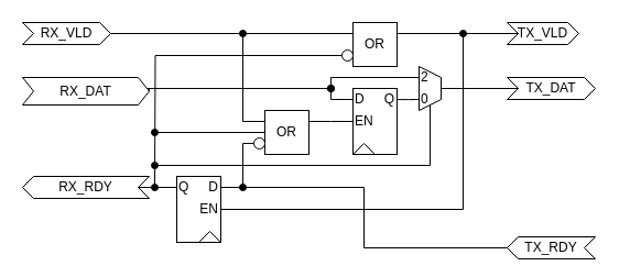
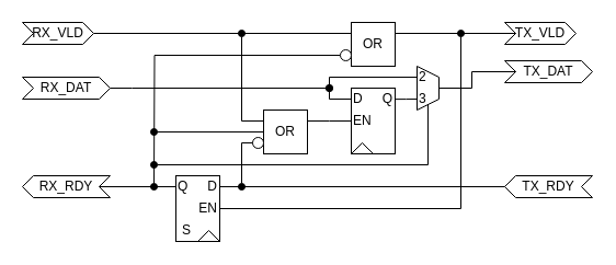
  <mxCell id="0" />
  <mxCell id="1" parent="0" />
  <mxCell id="2" style="edgeStyle=orthogonalEdgeStyle;rounded=0;orthogonalLoop=1;jettySize=auto;html=1;exitX=1;exitY=0.5;exitDx=0;exitDy=0;endArrow=none;endFill=0;entryX=0;entryY=0.25;entryDx=0;entryDy=0;" parent="1" source="3" target="23" edge="1"><mxGeometry relative="1" as="geometry"><mxPoint x="260" y="30" as="targetPoint" /></mxGeometry></mxCell>
- <mxCell id="3" value="RX_VLD" style="shape=step;perimeter=stepPerimeter;whiteSpace=wrap;html=1;fixedSize=1;size=10;" parent="1" vertex="1"><mxGeometry x="20" y="20" width="80" height="20" as="geometry" /></mxCell>
+ <mxCell id="3" value="RX_VLD" style="shape=step;perimeter=stepPerimeter;whiteSpace=wrap;html=1;fixedSize=1;size=10;" parent="1" vertex="1"><mxGeometry x="20" y="20" width="65" height="20" as="geometry" /></mxCell>
  <mxCell id="4" value="TX_VLD" style="shape=step;perimeter=stepPerimeter;whiteSpace=wrap;html=1;fixedSize=1;size=10;" parent="1" vertex="1"><mxGeometry x="460" y="20" width="65" height="20" as="geometry" /></mxCell>
  <mxCell id="5" style="edgeStyle=orthogonalEdgeStyle;rounded=0;orthogonalLoop=1;jettySize=auto;html=1;exitX=1;exitY=0.25;exitDx=0;exitDy=0;endArrow=none;endFill=0;" parent="1" source="23" target="4" edge="1"><mxGeometry relative="1" as="geometry"><mxPoint x="440" y="30" as="sourcePoint" /></mxGeometry></mxCell>
  <mxCell id="6" value="" style="group" parent="1" vertex="1" connectable="0"><mxGeometry x="320" y="80" width="40" height="60" as="geometry" /></mxCell>
  <mxCell id="7" value="" style="rounded=0;whiteSpace=wrap;html=1;" parent="6" vertex="1"><mxGeometry width="40" height="60" as="geometry" /></mxCell>
  <mxCell id="8" value="D" style="text;html=1;strokeColor=none;fillColor=none;align=left;verticalAlign=middle;whiteSpace=wrap;rounded=0;" parent="6" vertex="1"><mxGeometry width="20" height="20" as="geometry" /></mxCell>
  <mxCell id="9" value="Q" style="text;html=1;strokeColor=none;fillColor=none;align=right;verticalAlign=middle;whiteSpace=wrap;rounded=0;" parent="6" vertex="1"><mxGeometry x="20" width="20" height="20" as="geometry" /></mxCell>
  <mxCell id="10" value="" style="endArrow=none;html=1;rounded=0;" parent="6" edge="1"><mxGeometry width="50" height="50" relative="1" as="geometry"><mxPoint y="60" as="sourcePoint" /><mxPoint x="20" y="60" as="targetPoint" /><Array as="points"><mxPoint x="10" y="50" /></Array></mxGeometry></mxCell>
  <mxCell id="11" value="EN" style="text;html=1;strokeColor=none;fillColor=none;align=left;verticalAlign=middle;whiteSpace=wrap;rounded=0;" parent="6" vertex="1"><mxGeometry y="20" width="20" height="20" as="geometry" /></mxCell>
  <mxCell id="12" style="edgeStyle=orthogonalEdgeStyle;rounded=0;orthogonalLoop=1;jettySize=auto;html=1;exitX=1;exitY=0.5;exitDx=0;exitDy=0;endArrow=none;endFill=0;" parent="1" source="13" edge="1"><mxGeometry relative="1" as="geometry"><mxPoint x="300" y="80" as="targetPoint" /><Array as="points"><mxPoint x="120" y="80" /><mxPoint x="120" y="80" /></Array></mxGeometry></mxCell>
- <mxCell id="13" value="RX_DAT" style="shape=step;perimeter=stepPerimeter;whiteSpace=wrap;html=1;fixedSize=1;size=10;" parent="1" vertex="1"><mxGeometry x="20" y="70" width="115" height="25" as="geometry" /></mxCell>
+ <mxCell id="13" value="RX_DAT" style="shape=step;perimeter=stepPerimeter;whiteSpace=wrap;html=1;fixedSize=1;size=10;" parent="1" vertex="1"><mxGeometry x="20" y="70" width="80" height="20" as="geometry" /></mxCell>
  <mxCell id="14" style="edgeStyle=orthogonalEdgeStyle;rounded=0;orthogonalLoop=1;jettySize=auto;html=1;exitX=1;exitY=0.5;exitDx=0;exitDy=0;entryX=0;entryY=0.5;entryDx=0;entryDy=0;endArrow=none;endFill=0;" parent="1" source="15" target="27" edge="1"><mxGeometry relative="1" as="geometry"><mxPoint x="180" y="170" as="targetPoint" /></mxGeometry></mxCell>
- <mxCell id="15" value="RX_RDY" style="shape=step;perimeter=stepPerimeter;whiteSpace=wrap;html=1;fixedSize=1;size=10;flipH=1;" parent="1" vertex="1"><mxGeometry x="20" y="160" width="115" height="20" as="geometry" /></mxCell>
- <mxCell id="16" value="TX_DAT" style="shape=step;perimeter=stepPerimeter;whiteSpace=wrap;html=1;fixedSize=1;size=10;" parent="1" vertex="1"><mxGeometry x="460" y="70" width="80" height="20" as="geometry" /></mxCell>
+ <mxCell id="15" value="RX_RDY" style="shape=step;perimeter=stepPerimeter;whiteSpace=wrap;html=1;fixedSize=1;size=10;flipH=1;" parent="1" vertex="1"><mxGeometry x="20" y="160" width="80" height="20" as="geometry" /></mxCell>
+ <mxCell id="16" value="TX_DAT" style="shape=step;perimeter=stepPerimeter;whiteSpace=wrap;html=1;fixedSize=1;size=10;" parent="1" vertex="1"><mxGeometry x="460" y="55" width="80" height="20" as="geometry" /></mxCell>
  <mxCell id="17" style="edgeStyle=orthogonalEdgeStyle;rounded=0;orthogonalLoop=1;jettySize=auto;html=1;endArrow=none;endFill=0;exitX=0.5;exitY=0;exitDx=0;exitDy=0;" parent="1" source="33" target="16" edge="1"><mxGeometry relative="1" as="geometry"><mxPoint x="409.36" y="76.39" as="sourcePoint" /></mxGeometry></mxCell>
- <mxCell id="18" value="TX_RDY" style="shape=step;perimeter=stepPerimeter;whiteSpace=wrap;html=1;fixedSize=1;size=10;flipH=1;" parent="1" vertex="1"><mxGeometry x="460" y="215" width="80" height="20" as="geometry" /></mxCell>
+ <mxCell id="18" value="TX_RDY" style="shape=step;perimeter=stepPerimeter;whiteSpace=wrap;html=1;fixedSize=1;size=10;flipH=1;" parent="1" vertex="1"><mxGeometry x="460" y="160" width="80" height="20" as="geometry" /></mxCell>
  <mxCell id="19" style="edgeStyle=orthogonalEdgeStyle;rounded=0;orthogonalLoop=1;jettySize=auto;html=1;endArrow=none;endFill=0;exitX=1;exitY=0.5;exitDx=0;exitDy=0;entryX=0;entryY=0.5;entryDx=0;entryDy=0;" parent="1" source="28" target="18" edge="1"><mxGeometry relative="1" as="geometry"><mxPoint x="330" y="170" as="targetPoint" /><mxPoint x="220" y="170" as="sourcePoint" /><Array as="points" /></mxGeometry></mxCell>
  <mxCell id="20" style="edgeStyle=orthogonalEdgeStyle;rounded=0;orthogonalLoop=1;jettySize=auto;html=1;endArrow=oval;endFill=1;exitX=0;exitY=0.5;exitDx=0;exitDy=0;startArrow=none;startFill=0;" parent="1" source="24" edge="1"><mxGeometry relative="1" as="geometry"><mxPoint x="140" y="170" as="targetPoint" /><mxPoint x="240" y="30" as="sourcePoint" /></mxGeometry></mxCell>
  <mxCell id="21" style="edgeStyle=orthogonalEdgeStyle;rounded=0;orthogonalLoop=1;jettySize=auto;html=1;endArrow=oval;endFill=1;startArrow=none;startFill=0;exitX=0;exitY=0.5;exitDx=0;exitDy=0;" parent="1" source="41" edge="1"><mxGeometry relative="1" as="geometry"><mxPoint x="140" y="120" as="targetPoint" /><mxPoint x="211" y="110" as="sourcePoint" /></mxGeometry></mxCell>
  <mxCell id="22" value="" style="group" parent="1" vertex="1" connectable="0"><mxGeometry x="310" y="20" width="50" height="40" as="geometry" /></mxCell>
  <mxCell id="23" value="OR" style="whiteSpace=wrap;html=1;aspect=fixed;" parent="22" vertex="1"><mxGeometry x="10" width="40" height="40" as="geometry" /></mxCell>
  <mxCell id="24" value="" style="ellipse;whiteSpace=wrap;html=1;" parent="22" vertex="1"><mxGeometry y="25" width="10" height="10" as="geometry" /></mxCell>
  <mxCell id="25" value="" style="group" parent="1" vertex="1" connectable="0"><mxGeometry x="160" y="160" width="40" height="60" as="geometry" /></mxCell>
  <mxCell id="26" value="" style="rounded=0;whiteSpace=wrap;html=1;" parent="25" vertex="1"><mxGeometry width="40" height="60" as="geometry" /></mxCell>
  <mxCell id="27" value="Q" style="text;html=1;strokeColor=none;fillColor=none;align=left;verticalAlign=middle;whiteSpace=wrap;rounded=0;" parent="25" vertex="1"><mxGeometry width="20" height="20" as="geometry" /></mxCell>
  <mxCell id="28" value="D" style="text;html=1;strokeColor=none;fillColor=none;align=right;verticalAlign=middle;whiteSpace=wrap;rounded=0;" parent="25" vertex="1"><mxGeometry x="20" width="20" height="20" as="geometry" /></mxCell>
  <mxCell id="29" value="" style="endArrow=none;html=1;rounded=0;" parent="25" edge="1"><mxGeometry width="50" height="50" relative="1" as="geometry"><mxPoint x="20" y="60" as="sourcePoint" /><mxPoint x="40" y="60" as="targetPoint" /><Array as="points"><mxPoint x="30" y="50" /></Array></mxGeometry></mxCell>
+ <mxCell id="30" value="S" style="text;html=1;strokeColor=none;fillColor=none;align=center;verticalAlign=middle;whiteSpace=wrap;rounded=0;" parent="25" vertex="1"><mxGeometry y="40" width="20" height="20" as="geometry" /></mxCell>
  <mxCell id="31" value="EN" style="text;html=1;strokeColor=none;fillColor=none;align=right;verticalAlign=middle;whiteSpace=wrap;rounded=0;" parent="25" vertex="1"><mxGeometry x="20" y="20" width="20" height="20" as="geometry" /></mxCell>
  <mxCell id="32" style="edgeStyle=orthogonalEdgeStyle;rounded=0;orthogonalLoop=1;jettySize=auto;html=1;exitX=0.996;exitY=0.169;exitDx=0;exitDy=0;endArrow=none;endFill=0;exitPerimeter=0;entryX=0.75;entryY=1;entryDx=0;entryDy=0;" parent="1" source="7" target="33" edge="1"><mxGeometry relative="1" as="geometry"><mxPoint x="389.36" y="88.67" as="targetPoint" /><mxPoint x="380" y="140" as="sourcePoint" /><Array as="points"><mxPoint x="370" y="90" /><mxPoint x="380" y="90" /></Array></mxGeometry></mxCell>
  <mxCell id="33" value="" style="shape=trapezoid;perimeter=trapezoidPerimeter;whiteSpace=wrap;html=1;fixedSize=1;size=10;rotation=90;" parent="1" vertex="1"><mxGeometry x="370" y="70" width="40" height="20" as="geometry" /></mxCell>
  <mxCell id="34" style="edgeStyle=orthogonalEdgeStyle;rounded=0;orthogonalLoop=1;jettySize=auto;html=1;endArrow=oval;endFill=1;startArrow=none;startFill=0;exitX=0.25;exitY=1;exitDx=0;exitDy=0;" parent="1" source="33" edge="1"><mxGeometry relative="1" as="geometry"><mxPoint x="300" y="80" as="targetPoint" /><mxPoint x="330" y="120" as="sourcePoint" /><Array as="points"><mxPoint x="300" y="70" /></Array></mxGeometry></mxCell>
- <mxCell id="35" value="0" style="text;html=1;strokeColor=none;fillColor=none;align=left;verticalAlign=middle;whiteSpace=wrap;rounded=0;" parent="1" vertex="1"><mxGeometry x="380" y="80" width="20" height="20" as="geometry" /></mxCell>
+ <mxCell id="35" value="3" style="text;html=1;strokeColor=none;fillColor=none;align=left;verticalAlign=middle;whiteSpace=wrap;rounded=0;" parent="1" vertex="1"><mxGeometry x="380" y="80" width="20" height="20" as="geometry" /></mxCell>
  <mxCell id="36" value="2" style="text;html=1;strokeColor=none;fillColor=none;align=left;verticalAlign=middle;whiteSpace=wrap;rounded=0;" parent="1" vertex="1"><mxGeometry x="380" y="60" width="20" height="20" as="geometry" /></mxCell>
  <mxCell id="37" style="edgeStyle=orthogonalEdgeStyle;rounded=0;orthogonalLoop=1;jettySize=auto;html=1;endArrow=oval;endFill=1;startArrow=none;startFill=0;exitX=1;exitY=0.5;exitDx=0;exitDy=0;" parent="1" source="33" edge="1"><mxGeometry relative="1" as="geometry"><mxPoint x="140" y="150" as="targetPoint" /><mxPoint x="250" y="100" as="sourcePoint" /><Array as="points"><mxPoint x="390" y="150" /></Array></mxGeometry></mxCell>
  <mxCell id="38" style="edgeStyle=orthogonalEdgeStyle;rounded=0;orthogonalLoop=1;jettySize=auto;html=1;endArrow=oval;endFill=1;startArrow=none;startFill=0;exitX=0;exitY=0.5;exitDx=0;exitDy=0;" parent="1" source="8" edge="1"><mxGeometry relative="1" as="geometry"><mxPoint x="300" y="80" as="targetPoint" /><mxPoint x="390" y="80" as="sourcePoint" /><Array as="points"><mxPoint x="300" y="90" /></Array></mxGeometry></mxCell>
  <mxCell id="39" style="edgeStyle=orthogonalEdgeStyle;rounded=0;orthogonalLoop=1;jettySize=auto;html=1;endArrow=oval;endFill=1;startArrow=none;startFill=0;exitX=1;exitY=0.5;exitDx=0;exitDy=0;" parent="1" source="31" edge="1"><mxGeometry relative="1" as="geometry"><mxPoint x="420" y="30" as="targetPoint" /><mxPoint x="250" y="80" as="sourcePoint" /><Array as="points"><mxPoint x="420" y="190" /><mxPoint x="420" y="30" /></Array></mxGeometry></mxCell>
  <mxCell id="40" value="" style="group" parent="1" vertex="1" connectable="0"><mxGeometry x="230" y="100" width="50" height="40" as="geometry" /></mxCell>
  <mxCell id="41" value="OR" style="whiteSpace=wrap;html=1;aspect=fixed;" parent="40" vertex="1"><mxGeometry x="10" width="40" height="40" as="geometry" /></mxCell>
  <mxCell id="42" value="" style="ellipse;whiteSpace=wrap;html=1;" parent="40" vertex="1"><mxGeometry y="25" width="10" height="10" as="geometry" /></mxCell>
  <mxCell id="43" style="edgeStyle=orthogonalEdgeStyle;rounded=0;orthogonalLoop=1;jettySize=auto;html=1;endArrow=oval;endFill=1;startArrow=none;startFill=0;exitX=0;exitY=0.5;exitDx=0;exitDy=0;" parent="1" source="42" edge="1"><mxGeometry relative="1" as="geometry"><mxPoint x="220" y="170" as="targetPoint" /><mxPoint x="221" y="120" as="sourcePoint" /><Array as="points"><mxPoint x="220" y="130" /></Array></mxGeometry></mxCell>
  <mxCell id="44" style="edgeStyle=orthogonalEdgeStyle;rounded=0;orthogonalLoop=1;jettySize=auto;html=1;endArrow=oval;endFill=1;startArrow=none;startFill=0;exitX=0;exitY=0.25;exitDx=0;exitDy=0;" parent="1" source="41" edge="1"><mxGeometry relative="1" as="geometry"><mxPoint x="220" y="30" as="targetPoint" /><mxPoint x="250" y="130" as="sourcePoint" /></mxGeometry></mxCell>
  <mxCell id="45" style="edgeStyle=orthogonalEdgeStyle;rounded=0;orthogonalLoop=1;jettySize=auto;html=1;exitX=1;exitY=0.25;exitDx=0;exitDy=0;endArrow=none;endFill=0;entryX=0;entryY=0.5;entryDx=0;entryDy=0;" parent="1" source="41" target="11" edge="1"><mxGeometry relative="1" as="geometry"><mxPoint x="390" y="100" as="targetPoint" /><mxPoint x="370" y="100" as="sourcePoint" /><Array as="points"><mxPoint x="300" y="110" /><mxPoint x="300" y="110" /></Array></mxGeometry></mxCell>
